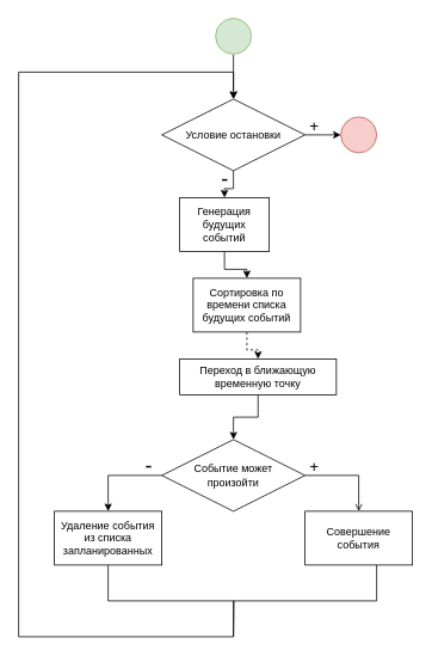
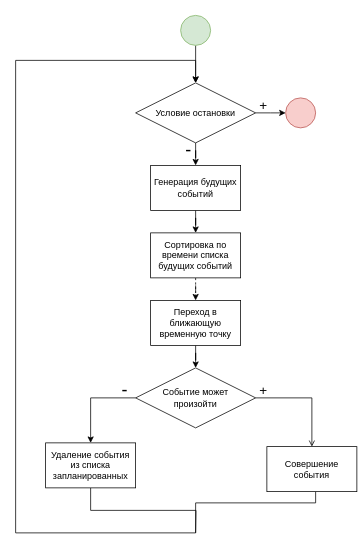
  <mxCell id="0" />
  <mxCell id="1" parent="0" />
  <mxCell id="2" value="" style="edgeStyle=orthogonalEdgeStyle;rounded=0;orthogonalLoop=1;jettySize=auto;html=1;" edge="1" parent="1" source="5" target="7"><mxGeometry relative="1" as="geometry" /></mxCell>
  <mxCell id="3" style="edgeStyle=orthogonalEdgeStyle;rounded=0;orthogonalLoop=1;jettySize=auto;html=1;exitX=0.5;exitY=0;exitDx=0;exitDy=0;fontSize=24;endArrow=none;endFill=0;startArrow=classic;startFill=1;" edge="1" parent="1" source="5"><mxGeometry relative="1" as="geometry"><mxPoint x="260" y="710" as="targetPoint" /><Array as="points"><mxPoint x="260" y="80" /><mxPoint x="20" y="80" /><mxPoint x="20" y="710" /></Array></mxGeometry></mxCell>
  <mxCell id="4" style="edgeStyle=orthogonalEdgeStyle;rounded=0;orthogonalLoop=1;jettySize=auto;html=1;fontSize=24;startArrow=none;startFill=0;endArrow=classic;endFill=1;" edge="1" parent="1" source="5"><mxGeometry relative="1" as="geometry"><mxPoint x="380" y="150" as="targetPoint" /></mxGeometry></mxCell>
  <mxCell id="5" value="Условие остановки" style="rhombus;whiteSpace=wrap;html=1;" vertex="1" parent="1"><mxGeometry x="180" y="110" width="160" height="80" as="geometry" /></mxCell>
  <mxCell id="6" value="" style="edgeStyle=orthogonalEdgeStyle;rounded=0;orthogonalLoop=1;jettySize=auto;html=1;" edge="1" parent="1" source="7" target="9"><mxGeometry relative="1" as="geometry" /></mxCell>
- <mxCell id="7" value="Генерация будущих событий" style="whiteSpace=wrap;html=1;" vertex="1" parent="1"><mxGeometry x="200" y="220" width="100" height="60" as="geometry" /></mxCell>
+ <mxCell id="7" value="Генерация будущих событий" style="whiteSpace=wrap;html=1;" vertex="1" parent="1"><mxGeometry x="200" y="220" width="120" height="60" as="geometry" /></mxCell>
  <mxCell id="8" value="" style="edgeStyle=orthogonalEdgeStyle;rounded=0;orthogonalLoop=1;jettySize=auto;html=1;dashed=1;" edge="1" parent="1" source="9" target="11"><mxGeometry relative="1" as="geometry" /></mxCell>
- <mxCell id="9" value="Сортировка по времени списка будущих событий" style="whiteSpace=wrap;html=1;" vertex="1" parent="1"><mxGeometry x="215" y="310" width="120" height="60" as="geometry" /></mxCell>
+ <mxCell id="9" value="Сортировка по времени списка будущих событий" style="whiteSpace=wrap;html=1;" vertex="1" parent="1"><mxGeometry x="200" y="310" width="120" height="60" as="geometry" /></mxCell>
  <mxCell id="10" value="" style="edgeStyle=orthogonalEdgeStyle;rounded=0;orthogonalLoop=1;jettySize=auto;html=1;" edge="1" parent="1" source="11" target="14"><mxGeometry relative="1" as="geometry" /></mxCell>
- <mxCell id="11" value="Переход в ближающую временную точку" style="whiteSpace=wrap;html=1;" vertex="1" parent="1"><mxGeometry x="200" y="400" width="175" height="40" as="geometry" /></mxCell>
+ <mxCell id="11" value="Переход в ближающую временную точку" style="whiteSpace=wrap;html=1;" vertex="1" parent="1"><mxGeometry x="200" y="400" width="120" height="60" as="geometry" /></mxCell>
  <mxCell id="12" style="edgeStyle=orthogonalEdgeStyle;rounded=0;orthogonalLoop=1;jettySize=auto;html=1;exitX=0;exitY=0.5;exitDx=0;exitDy=0;entryX=0.5;entryY=0;entryDx=0;entryDy=0;fontSize=18;startArrow=none;startFill=0;endArrow=classic;endFill=1;" edge="1" parent="1" source="14" target="16"><mxGeometry relative="1" as="geometry" /></mxCell>
  <mxCell id="13" style="edgeStyle=orthogonalEdgeStyle;rounded=0;orthogonalLoop=1;jettySize=auto;html=1;exitX=1;exitY=0.5;exitDx=0;exitDy=0;fontSize=18;startArrow=none;startFill=0;endArrow=open;endFill=1;entryX=0.5;entryY=0;entryDx=0;entryDy=0;" edge="1" parent="1" source="14" target="18"><mxGeometry relative="1" as="geometry"><mxPoint x="360" y="550" as="targetPoint" /></mxGeometry></mxCell>
  <mxCell id="14" value="Событие может &lt;br&gt;произойти" style="rhombus;whiteSpace=wrap;html=1;" vertex="1" parent="1"><mxGeometry x="180" y="490" width="160" height="80" as="geometry" /></mxCell>
  <mxCell id="15" style="edgeStyle=orthogonalEdgeStyle;rounded=0;orthogonalLoop=1;jettySize=auto;html=1;fontSize=24;exitX=0.5;exitY=1;exitDx=0;exitDy=0;endArrow=none;endFill=0;" edge="1" parent="1" source="16"><mxGeometry relative="1" as="geometry"><mxPoint x="260" y="710" as="targetPoint" /></mxGeometry></mxCell>
- <mxCell id="16" value="Удаление события из списка запланированных" style="whiteSpace=wrap;html=1;" vertex="1" parent="1"><mxGeometry x="60" y="570" width="120" height="60" as="geometry" /></mxCell>
+ <mxCell id="16" value="Удаление события из списка запланированных" style="whiteSpace=wrap;html=1;" vertex="1" parent="1"><mxGeometry x="60" y="590" width="120" height="60" as="geometry" /></mxCell>
  <mxCell id="17" style="edgeStyle=orthogonalEdgeStyle;rounded=0;orthogonalLoop=1;jettySize=auto;html=1;fontSize=24;endArrow=none;endFill=0;" edge="1" parent="1" source="18"><mxGeometry relative="1" as="geometry"><mxPoint x="260" y="710" as="targetPoint" /><Array as="points"><mxPoint x="420" y="670" /><mxPoint x="260" y="670" /></Array></mxGeometry></mxCell>
- <mxCell id="18" value="Совершение события" style="whiteSpace=wrap;html=1;" vertex="1" parent="1"><mxGeometry x="340" y="570" width="120" height="60" as="geometry" /></mxCell>
+ <mxCell id="18" value="Совершение события" style="whiteSpace=wrap;html=1;" vertex="1" parent="1"><mxGeometry x="355" y="595" width="120" height="60" as="geometry" /></mxCell>
  <mxCell id="19" value="&lt;font style=&quot;font-size: 24px;&quot;&gt;-&lt;/font&gt;" style="text;html=1;align=center;verticalAlign=middle;resizable=0;points=[];autosize=1;strokeColor=none;fillColor=none;" vertex="1" parent="1"><mxGeometry x="155" y="510" width="20" height="20" as="geometry" /></mxCell>
  <mxCell id="20" value="&lt;font style=&quot;font-size: 18px;&quot;&gt;+&lt;/font&gt;" style="text;html=1;align=center;verticalAlign=middle;resizable=0;points=[];autosize=1;strokeColor=none;fillColor=none;" vertex="1" parent="1"><mxGeometry x="335" y="510" width="30" height="20" as="geometry" /></mxCell>
  <mxCell id="21" value="" style="edgeStyle=orthogonalEdgeStyle;rounded=0;orthogonalLoop=1;jettySize=auto;html=1;fontSize=24;startArrow=none;startFill=0;endArrow=classic;endFill=1;" edge="1" parent="1" source="22" target="5"><mxGeometry relative="1" as="geometry" /></mxCell>
  <mxCell id="22" value="" style="ellipse;whiteSpace=wrap;html=1;aspect=fixed;fontSize=24;fillColor=#d5e8d4;strokeColor=#82b366;" vertex="1" parent="1"><mxGeometry x="240" y="20" width="40" height="40" as="geometry" /></mxCell>
  <mxCell id="23" value="" style="ellipse;whiteSpace=wrap;html=1;aspect=fixed;fontSize=24;fillColor=#f8cecc;strokeColor=#b85450;" vertex="1" parent="1"><mxGeometry x="380" y="130" width="40" height="40" as="geometry" /></mxCell>
  <mxCell id="24" value="&lt;font style=&quot;font-size: 24px;&quot;&gt;-&lt;/font&gt;" style="text;html=1;align=center;verticalAlign=middle;resizable=0;points=[];autosize=1;strokeColor=none;fillColor=none;" vertex="1" parent="1"><mxGeometry x="240" y="190" width="20" height="20" as="geometry" /></mxCell>
  <mxCell id="25" value="&lt;font style=&quot;font-size: 18px;&quot;&gt;+&lt;/font&gt;" style="text;html=1;align=center;verticalAlign=middle;resizable=0;points=[];autosize=1;strokeColor=none;fillColor=none;" vertex="1" parent="1"><mxGeometry x="335" y="130" width="30" height="20" as="geometry" /></mxCell>
